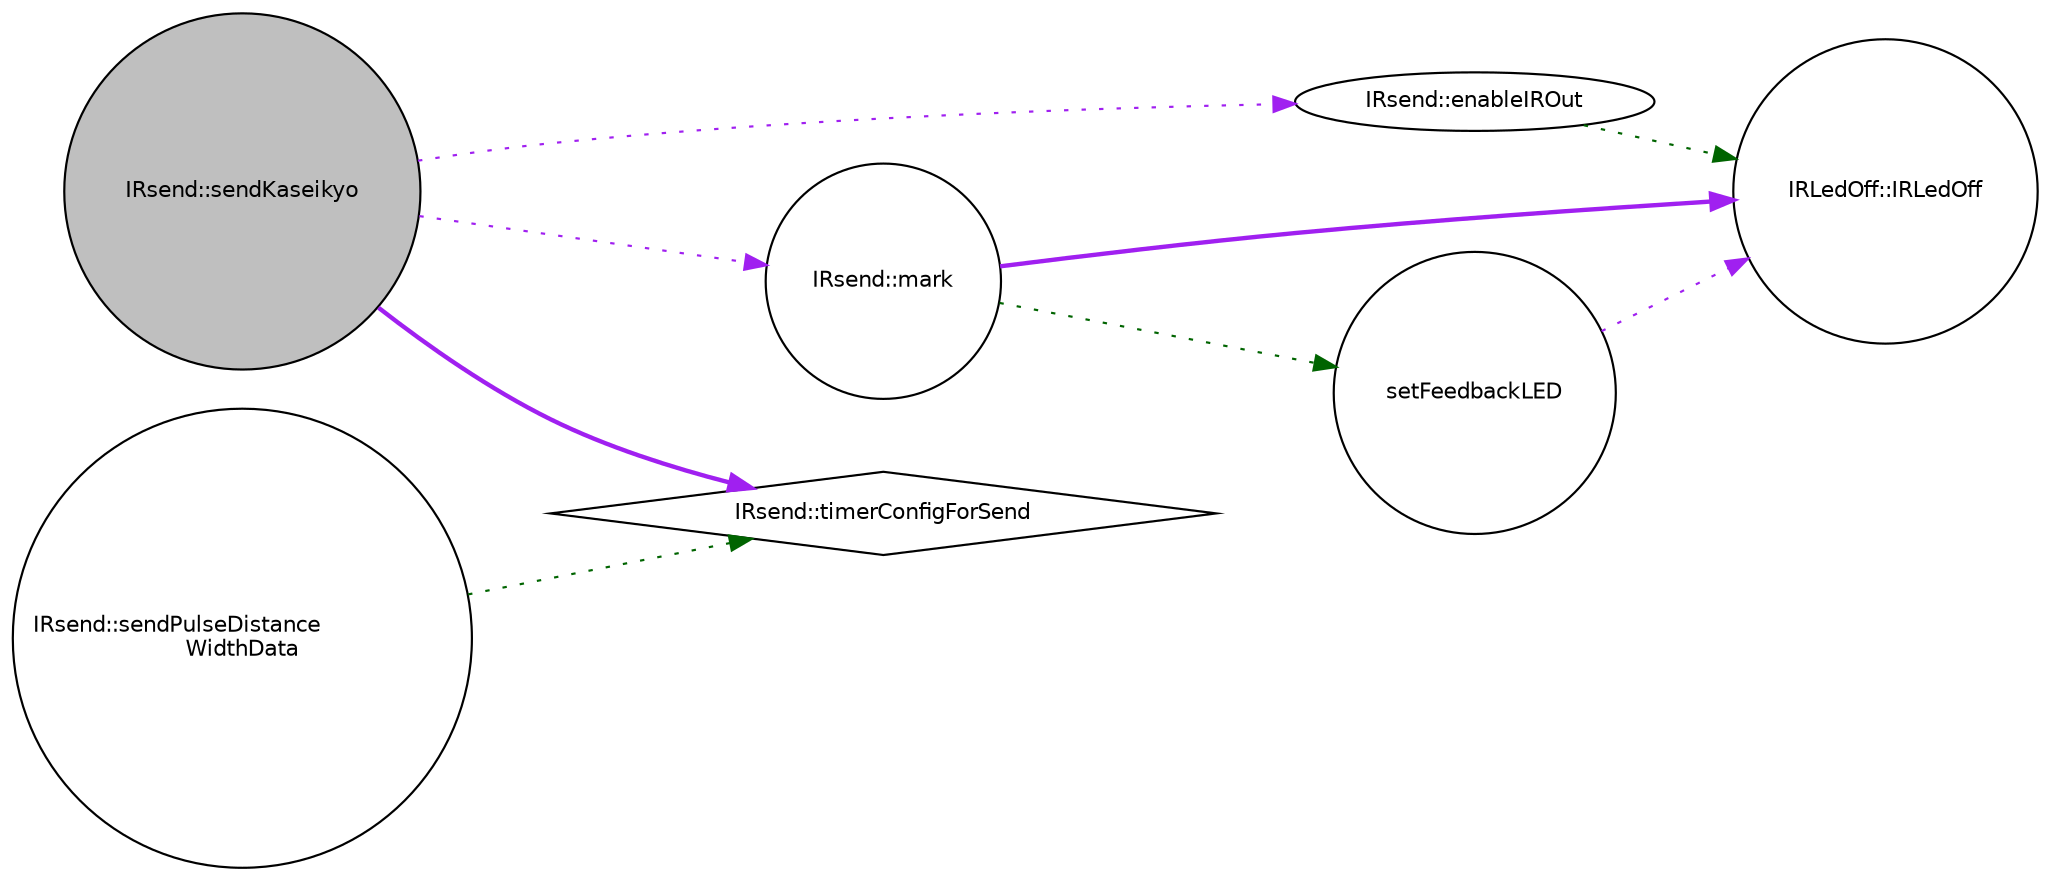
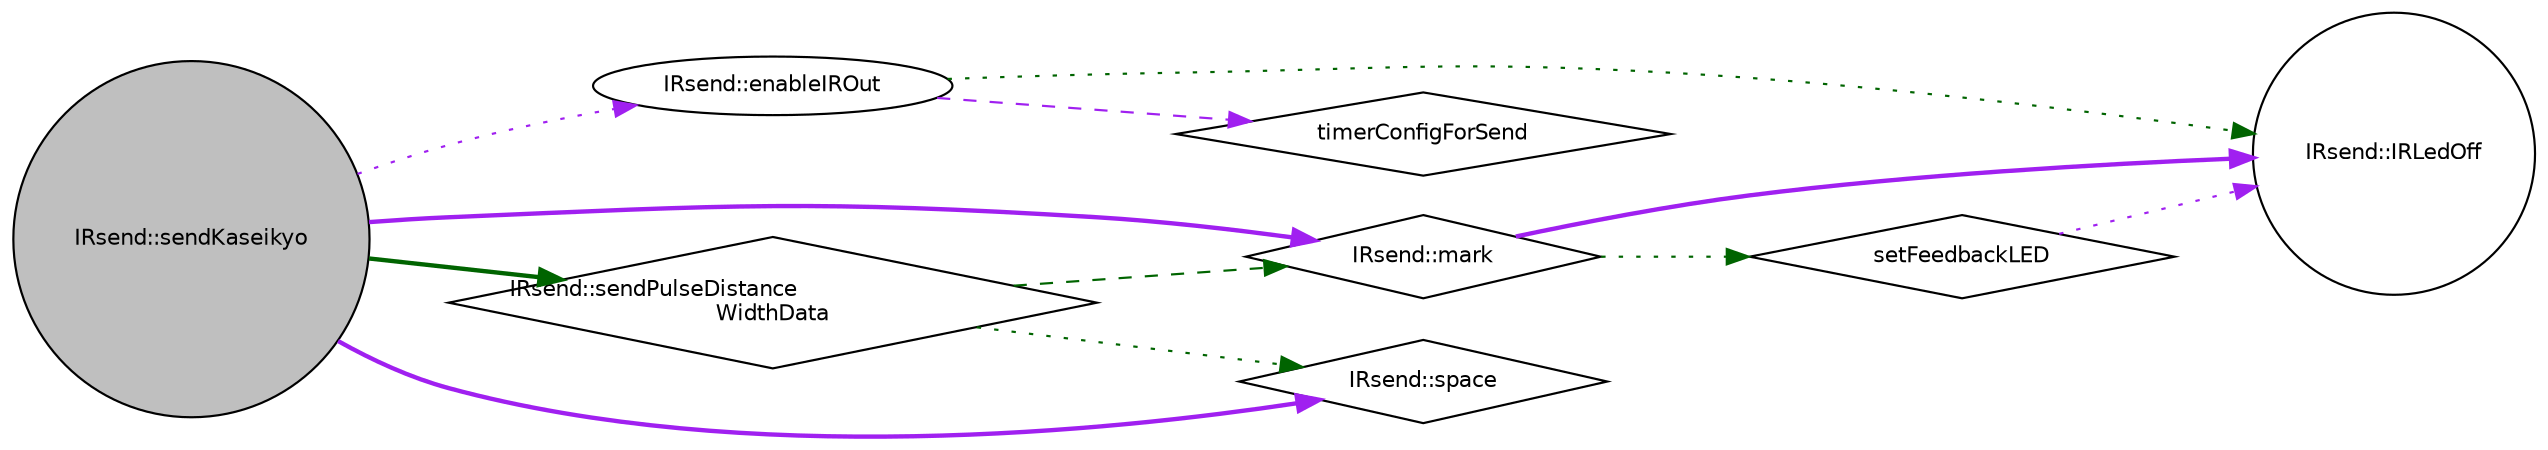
  digraph {
    rankdir=LR
    node [color=black fillcolor=white fontname=Helvetica fontsize=10 shape=diamond style=filled]
    edge [color=purple fontname=Helvetica fontsize=10 labelfontname=Helvetica labelfontsize=10 style=dotted]
    n1 [fillcolor=grey75 fontcolor=black height=0.2 label="IRsend::sendKaseikyo" shape=circle width=0.4]
    n2 [height=0.2 label="IRsend::enableIROut" shape=ellipse width=0.4]
-   n3 [height=0.2 label="IRsend::mark" shape=circle width=0.4]
-   n4 [height=0.2 label="IRsend::sendPulseDistance\lWidthData" shape=circle width=0.4]
-   n5 [height=0.2 label="IRsend::timerConfigForSend" width=0.4]
-   n6 [height=0.2 label="IRLedOff::IRLedOff" shape=circle width=0.4]
-   n8 [height=0.2 label=setFeedbackLED shape=circle width=0.4]
+   n3 [height=0.2 label="IRsend::mark" width=0.4]
+   n4 [height=0.2 label="IRsend::sendPulseDistance\lWidthData" width=0.4]
+   n5 [height=0.2 label="IRsend::space" width=0.4]
+   n6 [height=0.2 label="IRsend::IRLedOff" shape=circle width=0.4]
+   n7 [height=0.2 label=timerConfigForSend width=0.4]
+   n8 [height=0.2 label=setFeedbackLED width=0.4]
    n1 -> n2
-   n1 -> n3
+   n1 -> n3 [style=bold]
+   n1 -> n4 [color=darkgreen style=bold]
    n1 -> n5 [style=bold]
    n2 -> n6 [color=darkgreen]
+   n2 -> n7 [style=dashed]
    n3 -> n6 [style=bold]
    n3 -> n8 [color=darkgreen]
+   n4 -> n3 [color=darkgreen style=dashed]
    n4 -> n5 [color=darkgreen]
    n8 -> n6
  }
